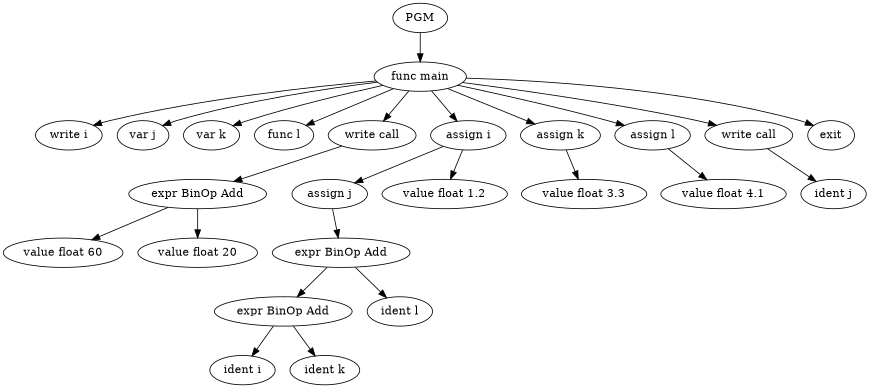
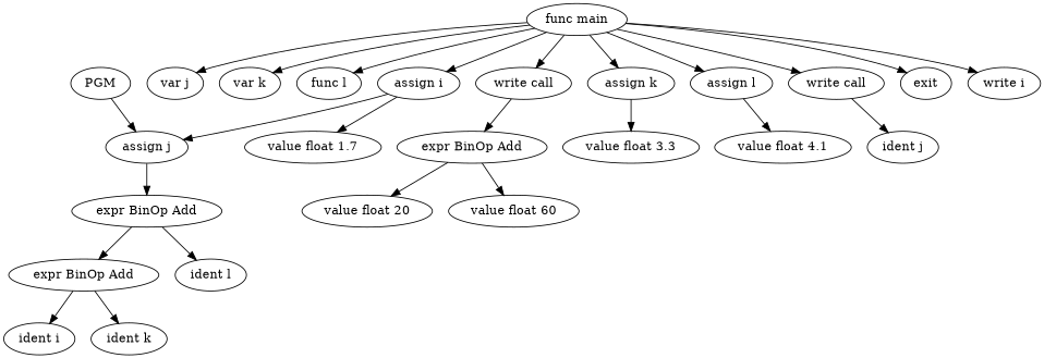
  digraph {
    node [shape=ellipse]
    n1 [label=PGM]
    n2 [label="func main"]
    n3 [label="write i"]
    n4 [label="var j"]
    n5 [label="var k"]
    n6 [label="func l"]
    n7 [label="write call"]
    n8 [label="assign i"]
    n9 [label="assign k"]
    n10 [label="assign l"]
    n11 [label="write call"]
    n12 [label=exit]
    n13 [label="expr BinOp Add"]
    n14 [label="assign j"]
-   n15 [label="value float 1.2"]
+   n15 [label="value float 1.7"]
    n16 [label="value float 3.3"]
    n17 [label="value float 4.1"]
    n18 [label="expr BinOp Add"]
    n19 [label="ident j"]
    n20 [label="value float 60"]
    n21 [label="value float 20"]
    n22 [label="expr BinOp Add"]
    n23 [label="ident l"]
    n24 [label="ident i"]
    n25 [label="ident k"]
-   n1 -> n2
+   n1 -> n14
    n2 -> n3
    n2 -> n4
    n2 -> n5
    n2 -> n6
    n2 -> n7
    n2 -> n8
    n2 -> n9
    n2 -> n10
    n2 -> n11
    n2 -> n12
    n7 -> n13
    n8 -> n14
    n8 -> n15
    n9 -> n16
    n10 -> n17
    n11 -> n19
    n13 -> n20
    n13 -> n21
    n14 -> n18
    n18 -> n22
    n18 -> n23
    n22 -> n24
    n22 -> n25
  }
